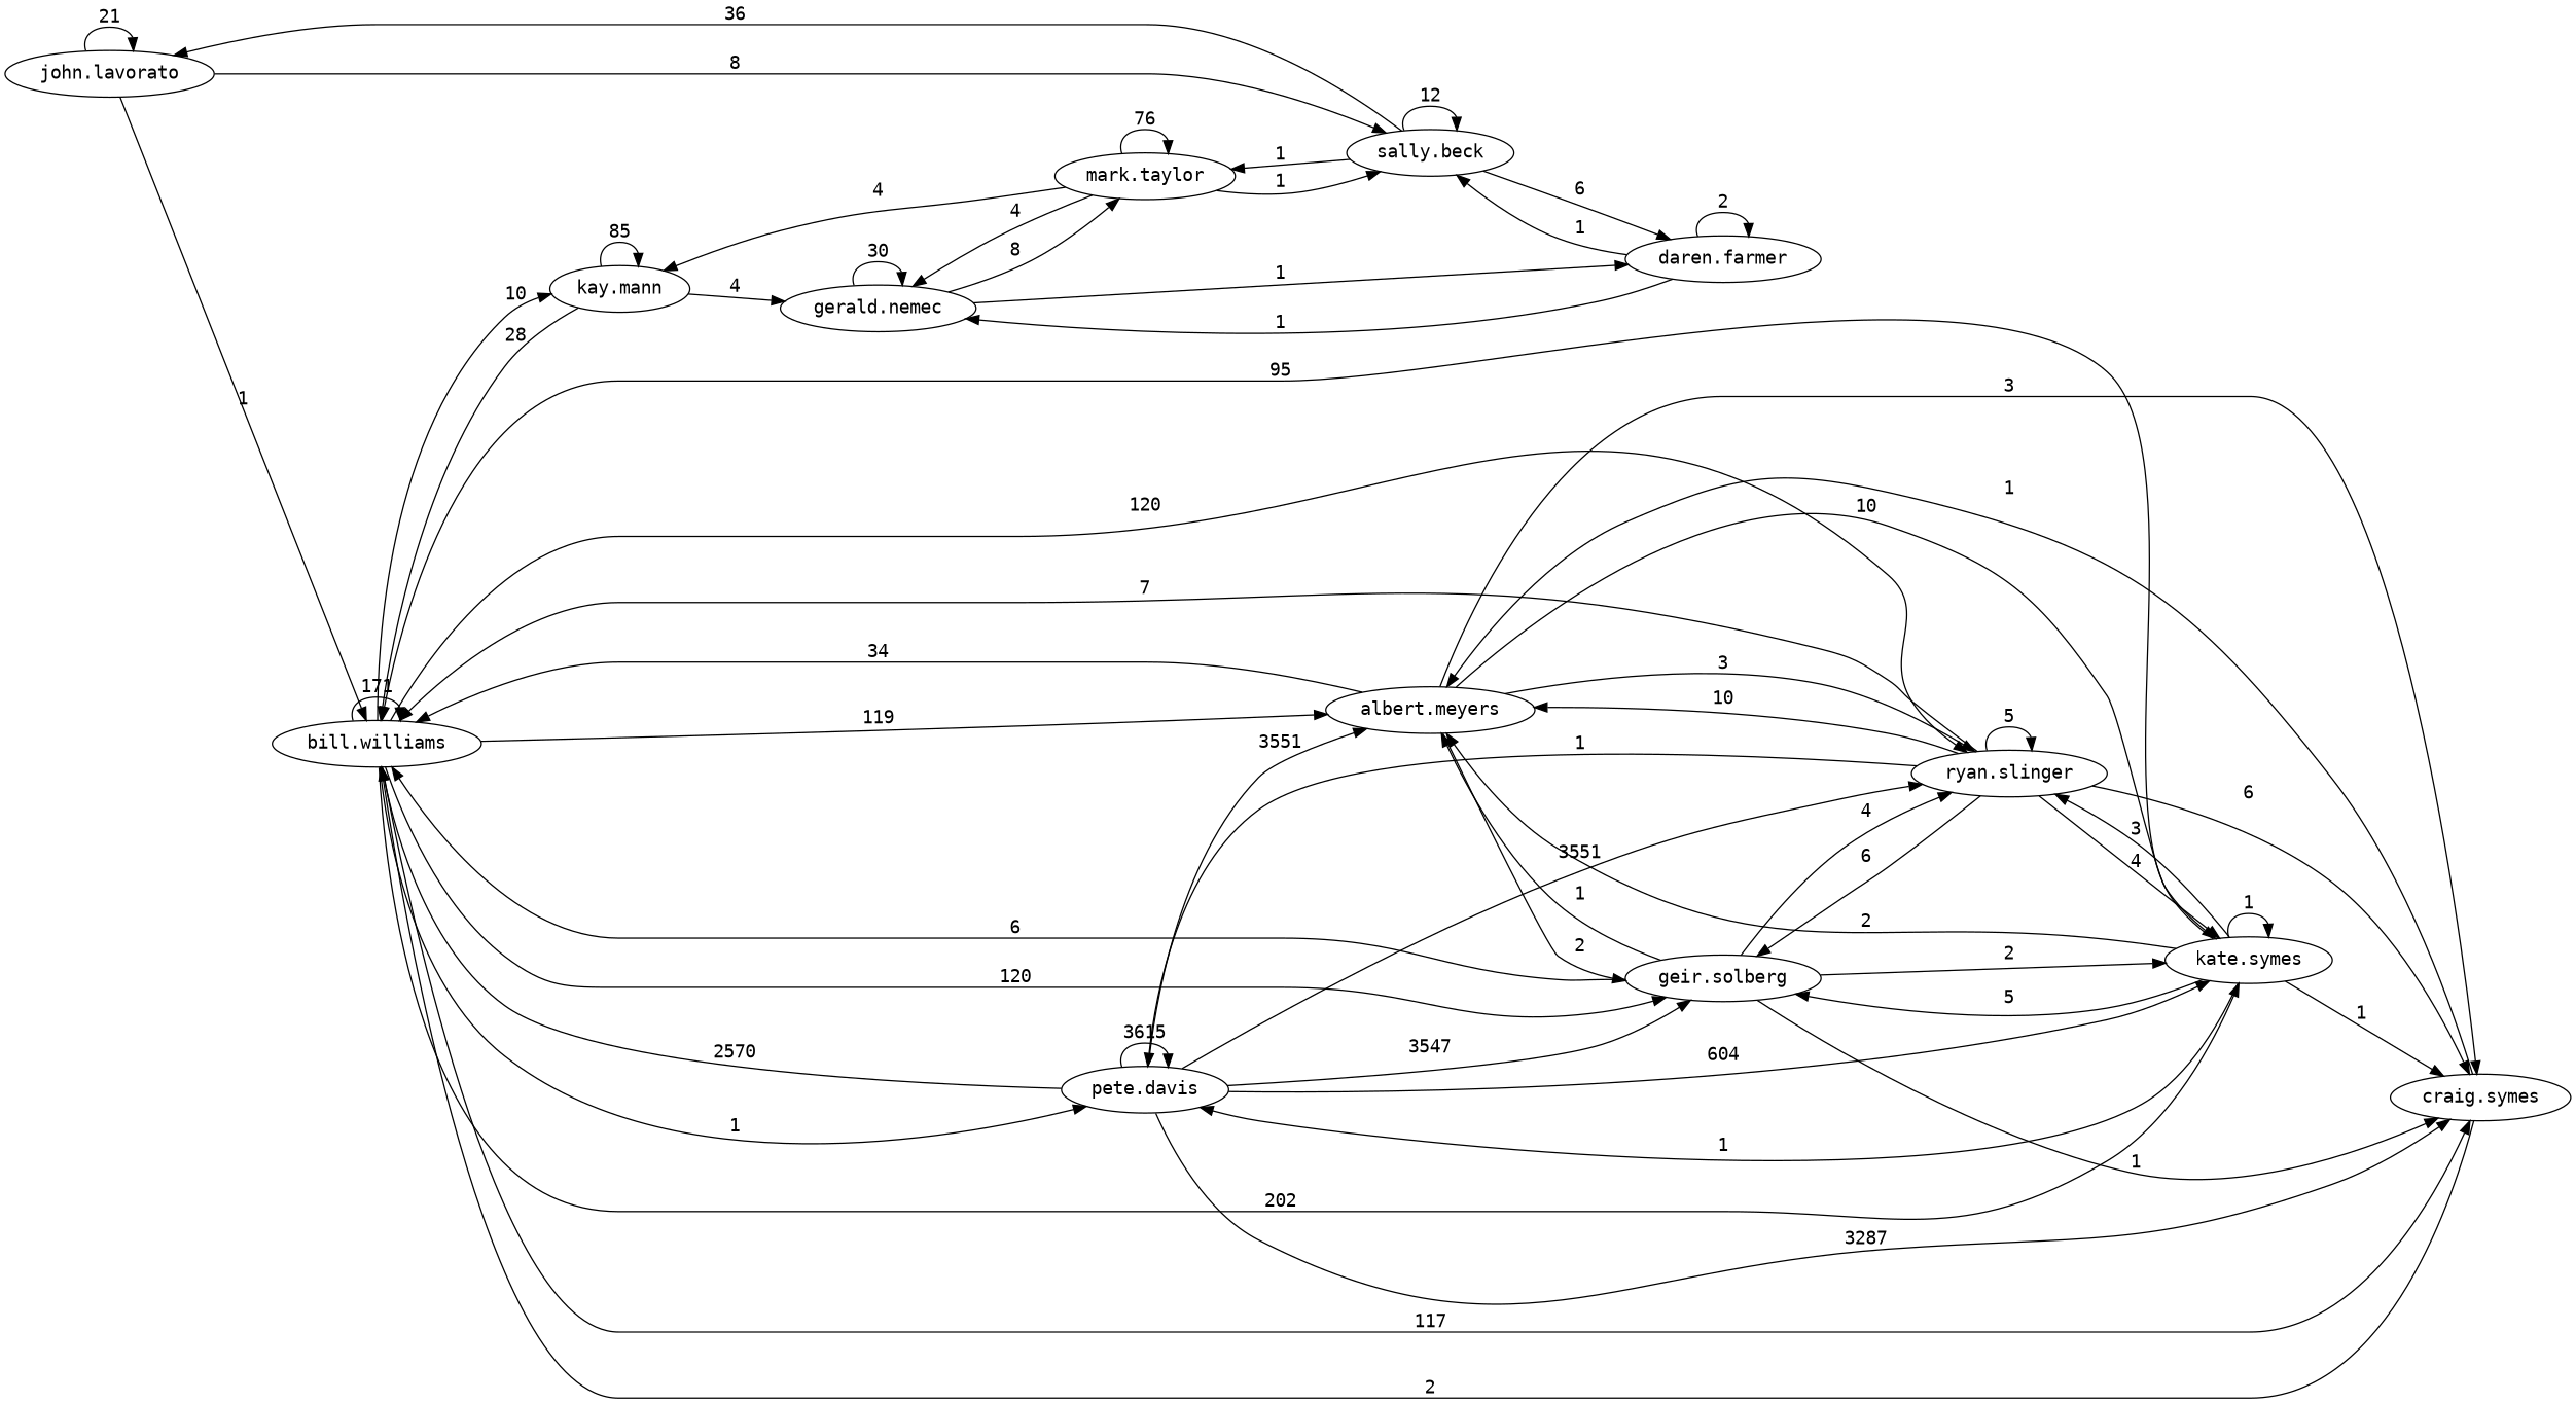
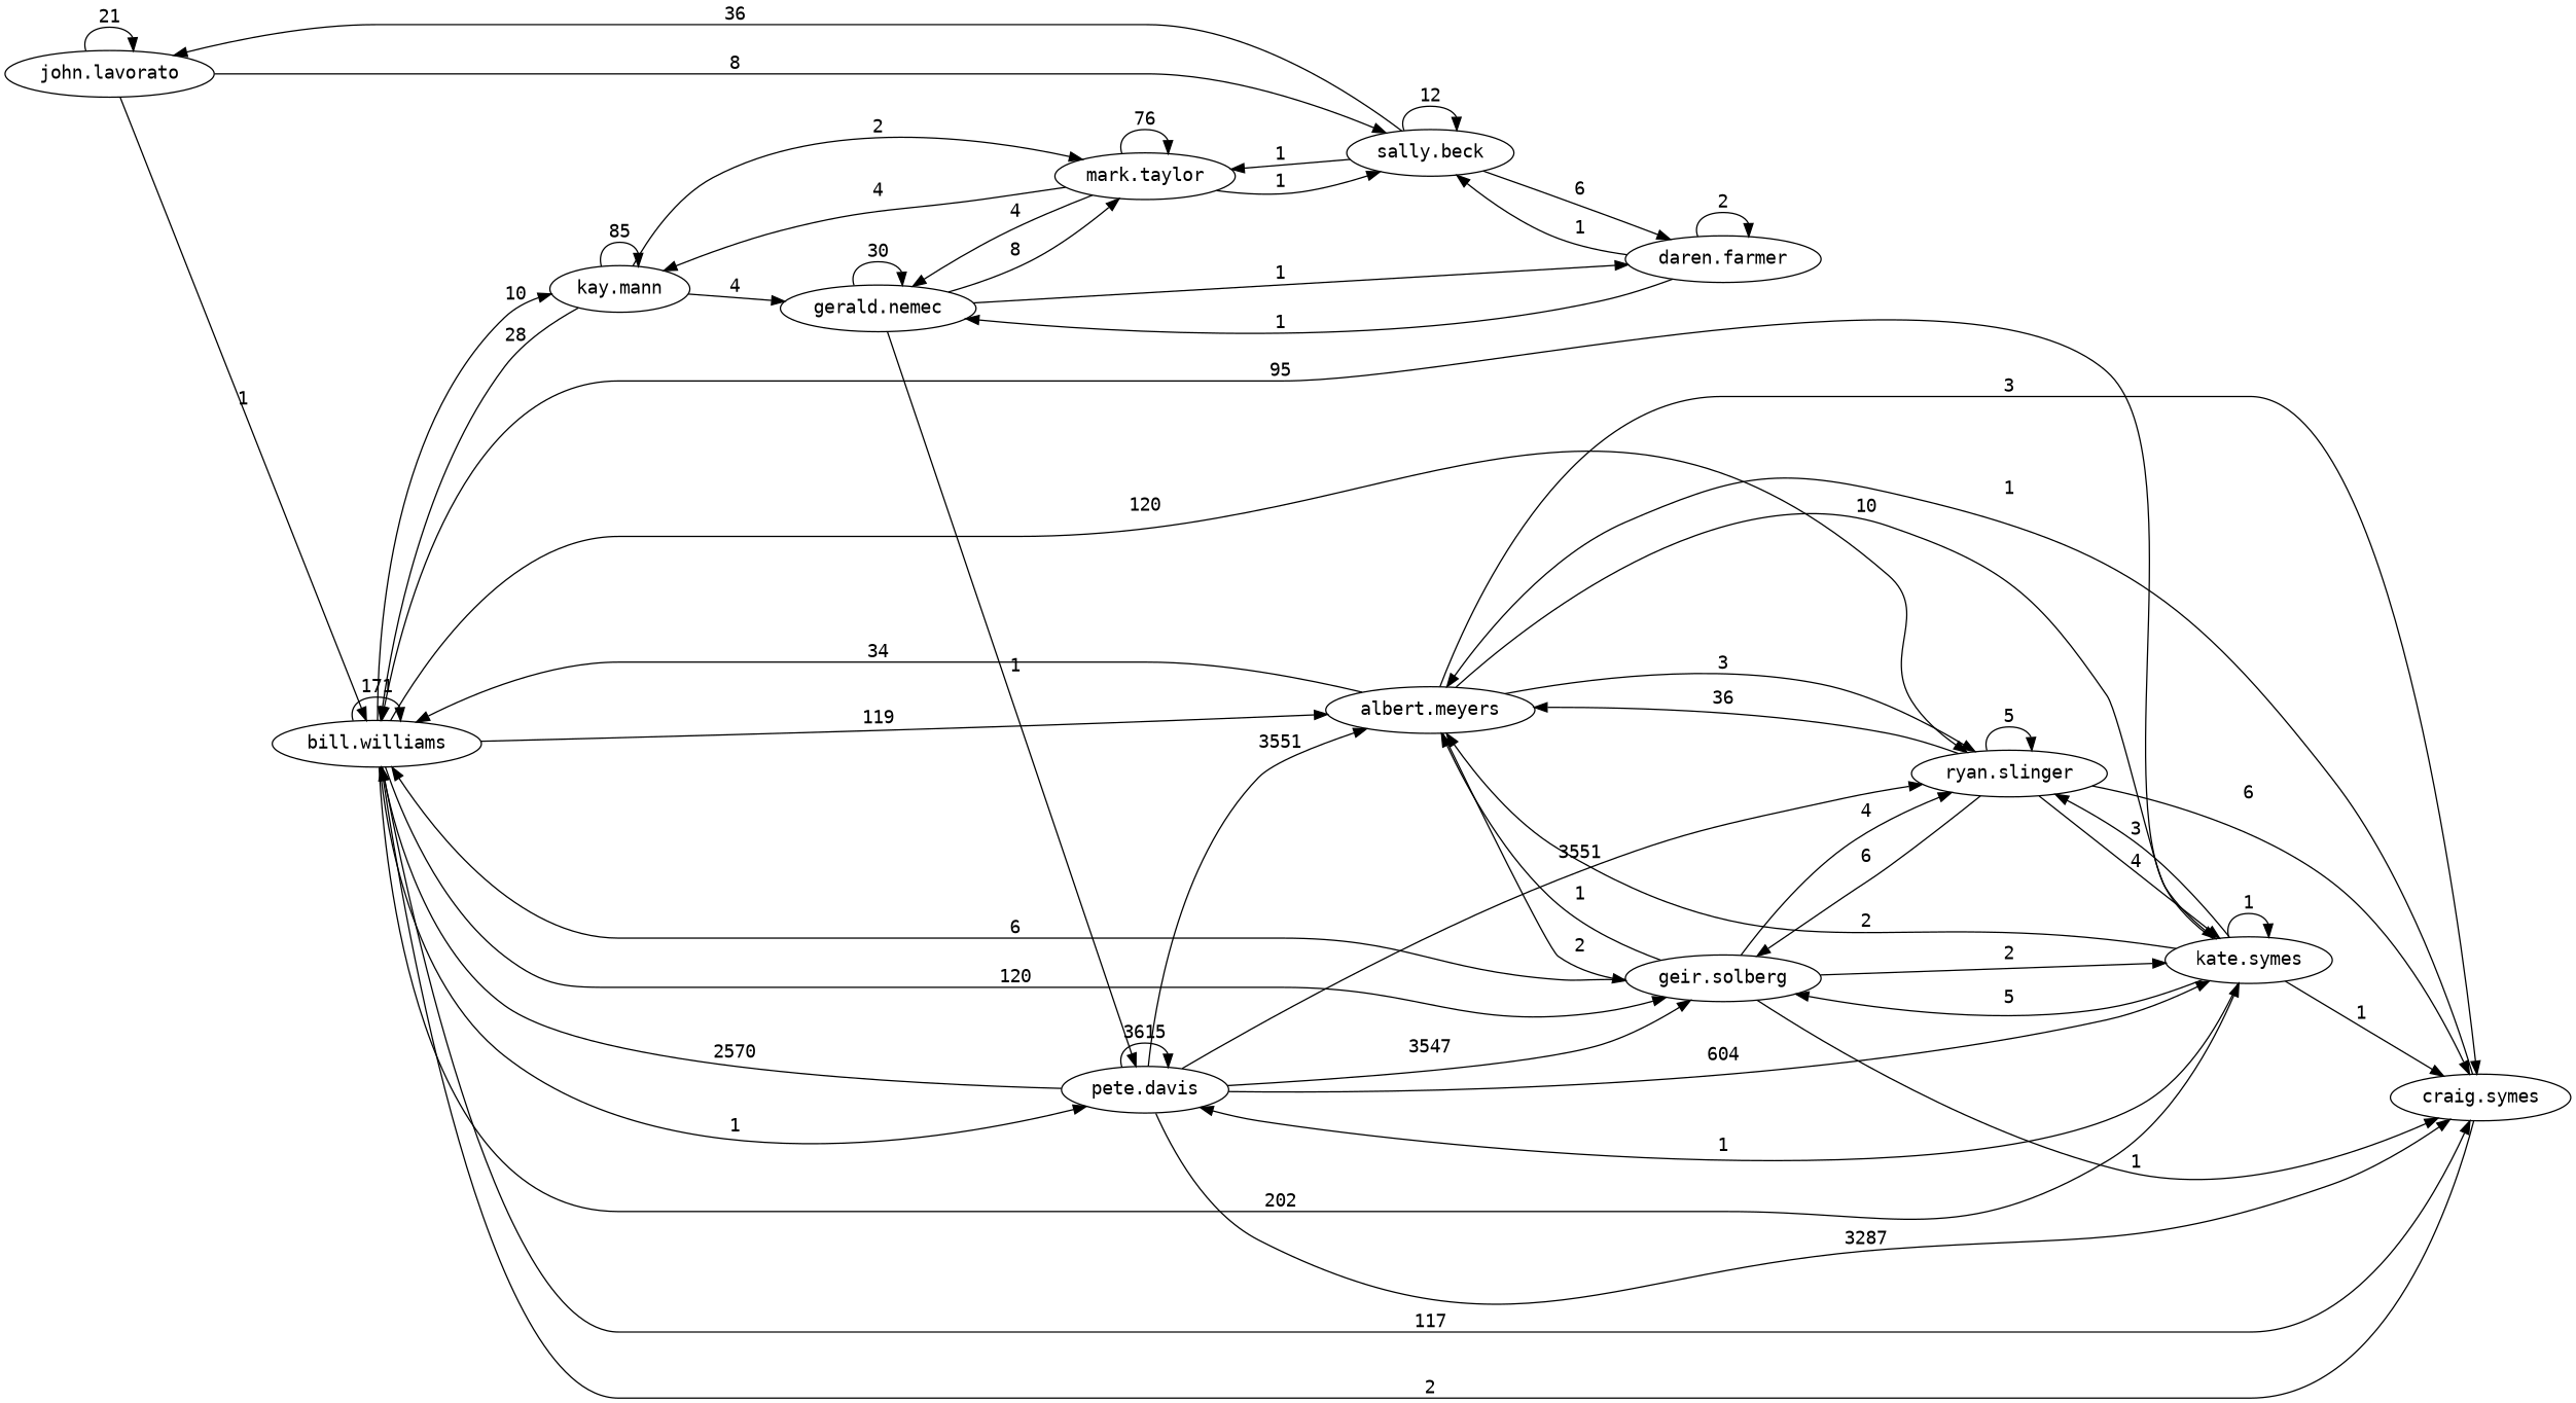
  digraph {
    fontname="DejaVu Sans Mono"
    rankdir=LR
    node [fontname="DejaVu Sans Mono"]
    edge [fontname="DejaVu Sans Mono"]
    "john.lavorato"
    "bill.williams"
    "sally.beck"
    "kay.mann"
    "ryan.slinger"
    "kate.symes"
    n7 [label="craig.symes"]
    "geir.solberg"
    "albert.meyers"
    "pete.davis"
    "mark.taylor"
    "daren.farmer"
    "gerald.nemec"
    "john.lavorato" -> "john.lavorato" [label=21]
    "john.lavorato" -> "bill.williams" [label=1]
    "john.lavorato" -> "sally.beck" [label=8]
    "bill.williams" -> "bill.williams" [label=171]
    "bill.williams" -> "kay.mann" [label=10]
    "bill.williams" -> "ryan.slinger" [label=120]
    "bill.williams" -> "kate.symes" [label=202]
    "bill.williams" -> n7 [label=117]
    "bill.williams" -> "geir.solberg" [label=120]
    "bill.williams" -> "albert.meyers" [label=119]
    "bill.williams" -> "pete.davis" [label=1]
    "sally.beck" -> "john.lavorato" [label=36]
    "sally.beck" -> "sally.beck" [label=12]
    "sally.beck" -> "mark.taylor" [label=1]
    "sally.beck" -> "daren.farmer" [label=6]
    "kay.mann" -> "bill.williams" [label=28]
    "kay.mann" -> "kay.mann" [label=85]
+   "kay.mann" -> "mark.taylor" [label=2]
    "kay.mann" -> "gerald.nemec" [label=4]
-   "ryan.slinger" -> "bill.williams" [label=7]
    "ryan.slinger" -> "ryan.slinger" [label=5]
    "ryan.slinger" -> "kate.symes" [label=4]
    "ryan.slinger" -> n7 [label=6]
    "ryan.slinger" -> "geir.solberg" [label=6]
-   "ryan.slinger" -> "albert.meyers" [label=10]
-   "ryan.slinger" -> "pete.davis" [label=1]
+   "ryan.slinger" -> "albert.meyers" [label=36]
+   "gerald.nemec" -> "pete.davis" [label=1]
    "kate.symes" -> "bill.williams" [label=95]
    "kate.symes" -> "ryan.slinger" [label=3]
    "kate.symes" -> "kate.symes" [label=1]
    "kate.symes" -> n7 [label=1]
    "kate.symes" -> "geir.solberg" [label=5]
    "kate.symes" -> "albert.meyers" [label=2]
    "kate.symes" -> "pete.davis" [label=1]
    n7 -> "bill.williams" [label=2]
    n7 -> "albert.meyers" [label=1]
    "geir.solberg" -> "bill.williams" [label=6]
    "geir.solberg" -> "ryan.slinger" [label=4]
    "geir.solberg" -> "kate.symes" [label=2]
    "geir.solberg" -> n7 [label=1]
    "geir.solberg" -> "albert.meyers" [label=1]
    "albert.meyers" -> "bill.williams" [label=34]
    "albert.meyers" -> "ryan.slinger" [label=3]
    "albert.meyers" -> "kate.symes" [label=10]
    "albert.meyers" -> n7 [label=3]
    "albert.meyers" -> "geir.solberg" [label=2]
    "pete.davis" -> "bill.williams" [label=2570]
    "pete.davis" -> "ryan.slinger" [label=3551]
    "pete.davis" -> "kate.symes" [label=604]
    "pete.davis" -> n7 [label=3287]
    "pete.davis" -> "geir.solberg" [label=3547]
    "pete.davis" -> "albert.meyers" [label=3551]
    "pete.davis" -> "pete.davis" [label=3615]
    "mark.taylor" -> "sally.beck" [label=1]
    "mark.taylor" -> "kay.mann" [label=4]
    "mark.taylor" -> "mark.taylor" [label=76]
    "mark.taylor" -> "gerald.nemec" [label=4]
    "daren.farmer" -> "sally.beck" [label=1]
    "daren.farmer" -> "daren.farmer" [label=2]
    "daren.farmer" -> "gerald.nemec" [label=1]
    "gerald.nemec" -> "mark.taylor" [label=8]
    "gerald.nemec" -> "daren.farmer" [label=1]
    "gerald.nemec" -> "gerald.nemec" [label=30]
  }
